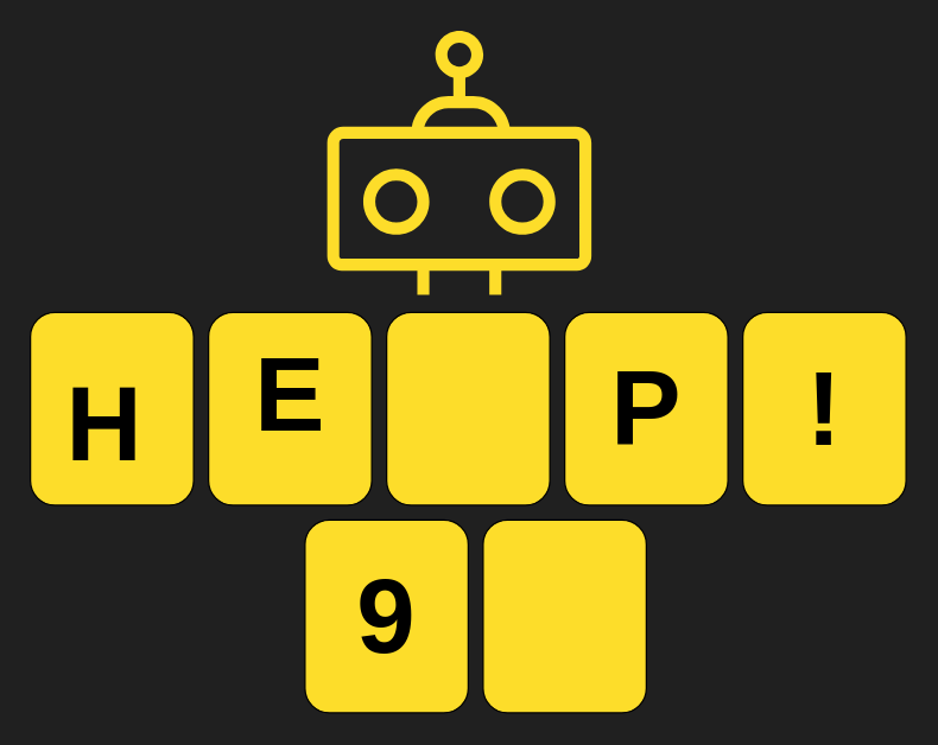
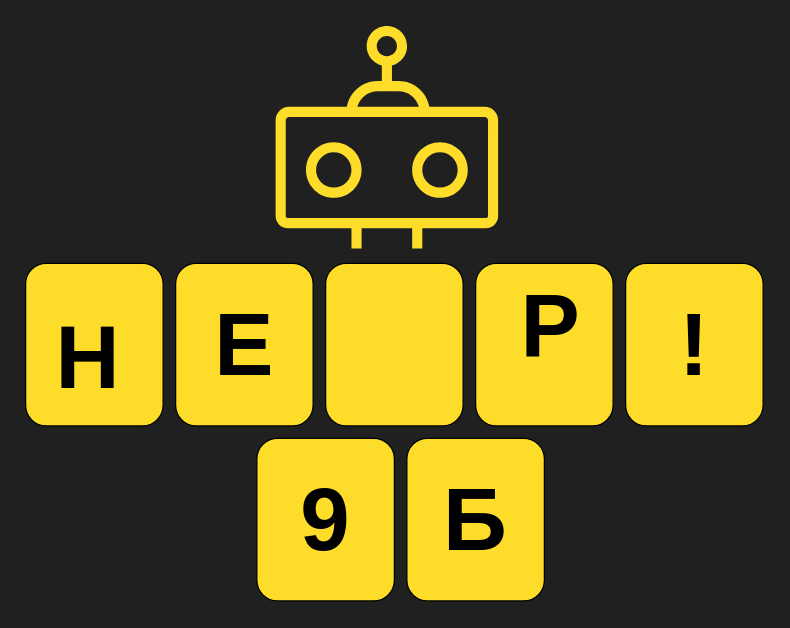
  <mxCell id="0" />
  <mxCell id="1" parent="0" />
  <mxCell id="2" value="" style="rounded=1;whiteSpace=wrap;html=1;fillColor=light-dark(#fddd2a, #ededed);" vertex="1" parent="1"><mxGeometry x="20" y="210" width="110" height="130" as="geometry" /></mxCell>
  <mxCell id="3" value="" style="rounded=1;whiteSpace=wrap;html=1;fillColor=light-dark(#fddd2a, #ededed);" vertex="1" parent="1"><mxGeometry x="140" y="210" width="110" height="130" as="geometry" /></mxCell>
  <mxCell id="4" value="" style="rounded=1;whiteSpace=wrap;html=1;fillColor=light-dark(#fddd2a, #ededed);" vertex="1" parent="1"><mxGeometry x="260" y="210" width="110" height="130" as="geometry" /></mxCell>
  <mxCell id="5" value="" style="rounded=1;whiteSpace=wrap;html=1;fillColor=light-dark(#fddd2a, #ededed);" vertex="1" parent="1"><mxGeometry x="380" y="210" width="110" height="130" as="geometry" /></mxCell>
  <mxCell id="6" value="" style="rounded=1;whiteSpace=wrap;html=1;fillColor=light-dark(#fddd2a, #ededed);" vertex="1" parent="1"><mxGeometry x="500" y="210" width="110" height="130" as="geometry" /></mxCell>
  <mxCell id="7" value="&lt;font style=&quot;font-size: 71px;&quot;&gt;&lt;b&gt;H&lt;/b&gt;&lt;/font&gt;" style="text;html=1;align=center;verticalAlign=middle;whiteSpace=wrap;rounded=0;" vertex="1" parent="1"><mxGeometry x="30" y="250" width="80" height="70" as="geometry" /></mxCell>
- <mxCell id="8" value="&lt;font style=&quot;font-size: 71px;&quot;&gt;&lt;b&gt;E&lt;/b&gt;&lt;/font&gt;" style="text;html=1;align=center;verticalAlign=middle;whiteSpace=wrap;rounded=0;" vertex="1" parent="1"><mxGeometry x="155" y="230" width="80" height="70" as="geometry" /></mxCell>
- <mxCell id="9" value="&lt;font style=&quot;font-size: 71px;&quot;&gt;&lt;b&gt;P&lt;/b&gt;&lt;/font&gt;" style="text;html=1;align=center;verticalAlign=middle;whiteSpace=wrap;rounded=0;" vertex="1" parent="1"><mxGeometry x="395" y="240" width="80" height="70" as="geometry" /></mxCell>
+ <mxCell id="8" value="&lt;font style=&quot;font-size: 71px;&quot;&gt;&lt;b&gt;E&lt;/b&gt;&lt;/font&gt;" style="text;html=1;align=center;verticalAlign=middle;whiteSpace=wrap;rounded=0;" vertex="1" parent="1"><mxGeometry x="155" y="240" width="80" height="70" as="geometry" /></mxCell>
+ <mxCell id="9" value="&lt;font style=&quot;font-size: 71px;&quot;&gt;&lt;b&gt;P&lt;/b&gt;&lt;/font&gt;" style="text;html=1;align=center;verticalAlign=middle;whiteSpace=wrap;rounded=0;" vertex="1" parent="1"><mxGeometry x="400" y="225" width="80" height="70" as="geometry" /></mxCell>
  <mxCell id="10" value="&lt;font style=&quot;font-size: 71px;&quot;&gt;&lt;b&gt;!&lt;/b&gt;&lt;/font&gt;" style="text;html=1;align=center;verticalAlign=middle;whiteSpace=wrap;rounded=0;" vertex="1" parent="1"><mxGeometry x="515" y="240" width="80" height="70" as="geometry" /></mxCell>
  <mxCell id="11" value="" style="rounded=1;whiteSpace=wrap;html=1;fillColor=light-dark(#fddd2a, #ededed);" vertex="1" parent="1"><mxGeometry x="205" y="350" width="110" height="130" as="geometry" /></mxCell>
  <mxCell id="12" value="" style="rounded=1;whiteSpace=wrap;html=1;fillColor=light-dark(#fddd2a, #ededed);" vertex="1" parent="1"><mxGeometry x="325" y="350" width="110" height="130" as="geometry" /></mxCell>
  <mxCell id="13" value="&lt;font style=&quot;font-size: 71px;&quot;&gt;&lt;b&gt;9&lt;/b&gt;&lt;/font&gt;" style="text;html=1;align=center;verticalAlign=middle;whiteSpace=wrap;rounded=0;" vertex="1" parent="1"><mxGeometry x="220" y="380" width="80" height="70" as="geometry" /></mxCell>
+ <mxCell id="14" value="&lt;span style=&quot;font-size: 71px;&quot;&gt;&lt;b&gt;Б&lt;/b&gt;&lt;/span&gt;" style="text;html=1;align=center;verticalAlign=middle;whiteSpace=wrap;rounded=0;" vertex="1" parent="1"><mxGeometry x="340" y="380" width="80" height="70" as="geometry" /></mxCell>
  <mxCell id="15" value="" style="sketch=0;outlineConnect=0;fontColor=#232F3E;gradientColor=none;fillColor=light-dark(#fddd2a, #ff7f93);strokeColor=none;dashed=0;verticalLabelPosition=bottom;verticalAlign=top;align=center;html=1;fontSize=12;fontStyle=0;aspect=fixed;pointerEvents=1;shape=mxgraph.aws4.waf_bot;" vertex="1" parent="1"><mxGeometry x="220" y="20" width="178" height="178" as="geometry" /></mxCell>
